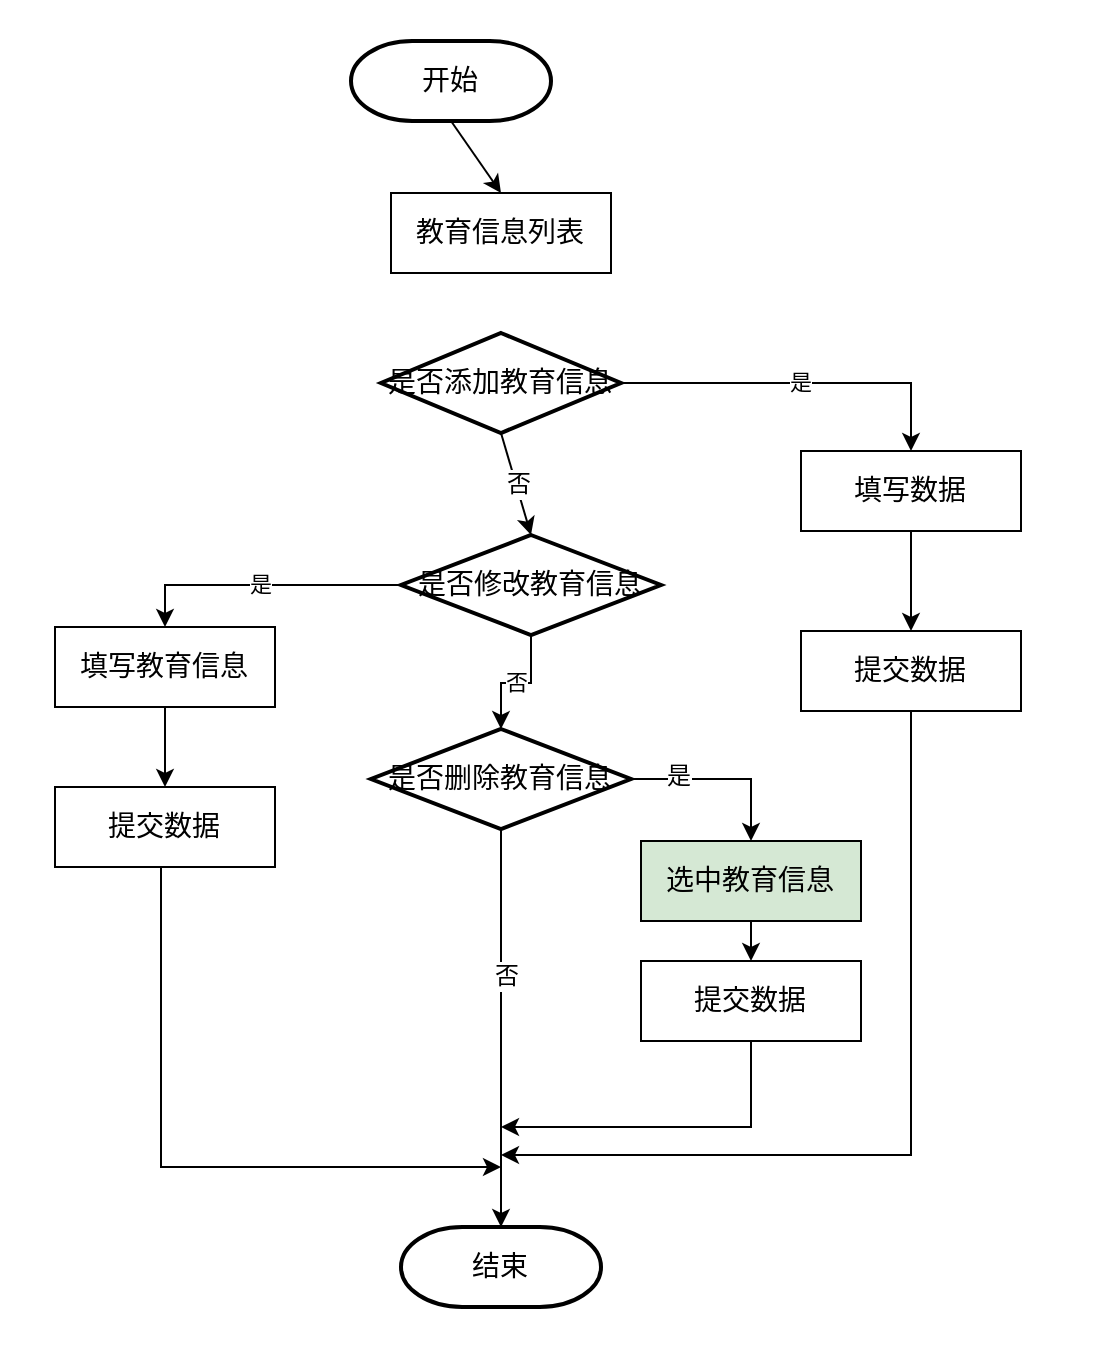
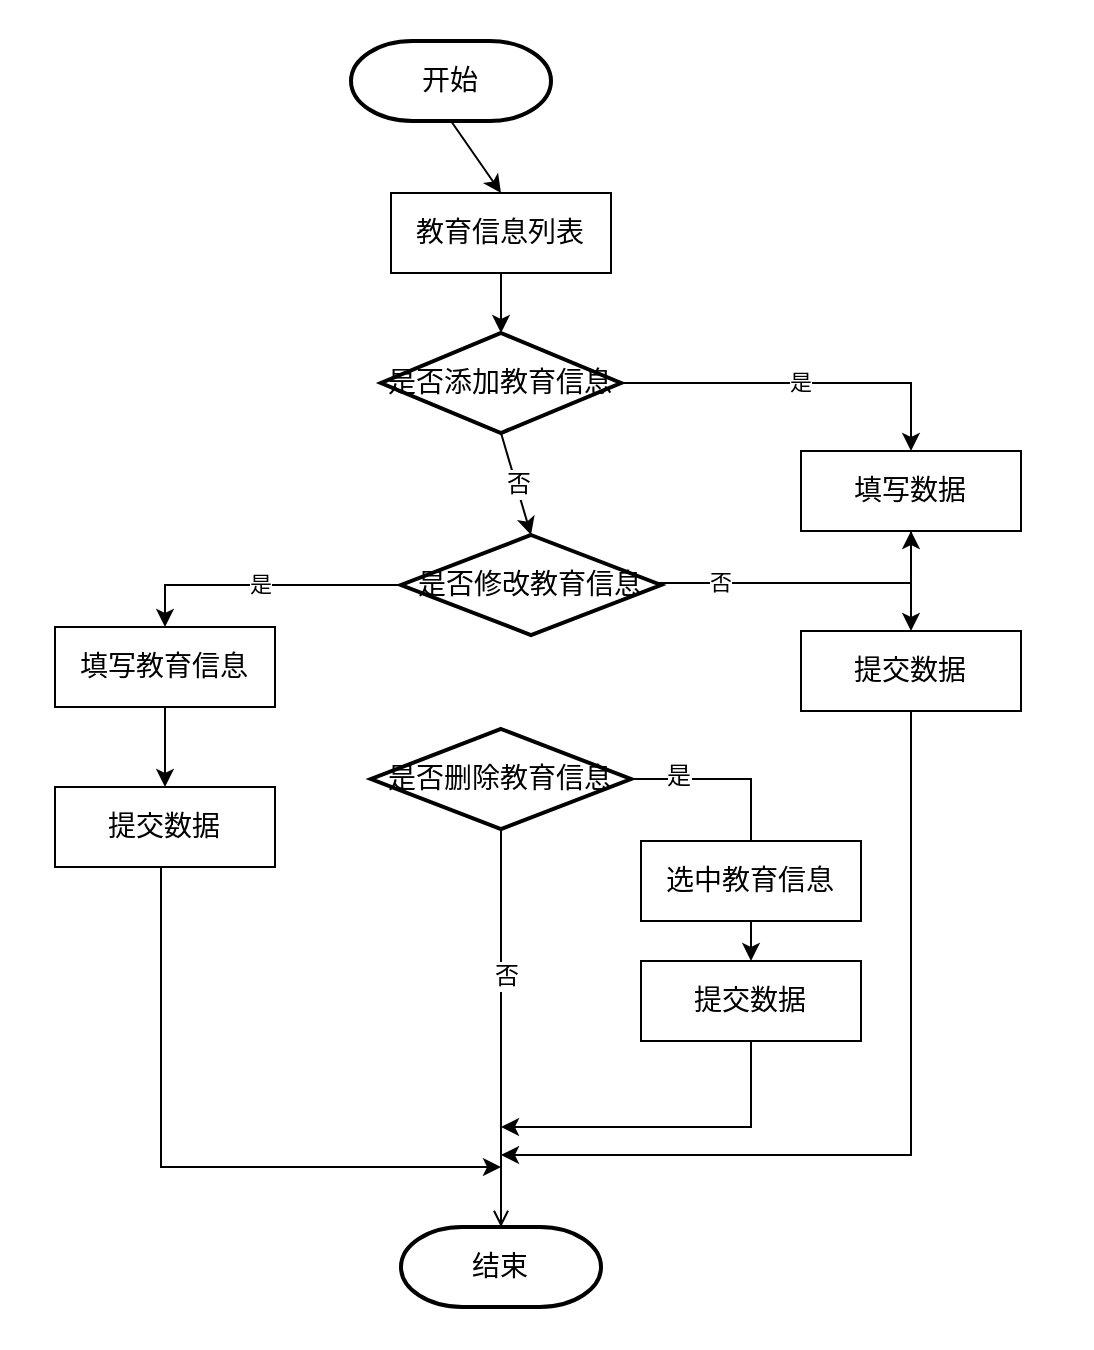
  <mxCell id="0" />
  <mxCell id="1" parent="0" />
  <mxCell id="2" style="edgeStyle=none;rounded=0;orthogonalLoop=1;jettySize=auto;html=1;exitX=0.5;exitY=1;exitDx=0;exitDy=0;exitPerimeter=0;entryX=0.5;entryY=0;entryDx=0;entryDy=0;" parent="1" source="3" target="5" edge="1"><mxGeometry relative="1" as="geometry" /></mxCell>
  <mxCell id="3" value="&lt;font style=&quot;font-size: 14px&quot;&gt;开始&lt;/font&gt;" style="strokeWidth=2;html=1;shape=mxgraph.flowchart.terminator;whiteSpace=wrap;" parent="1" vertex="1"><mxGeometry x="175" y="20" width="100" height="40" as="geometry" /></mxCell>
+ <mxCell id="4" style="edgeStyle=none;rounded=0;orthogonalLoop=1;jettySize=auto;html=1;exitX=0.5;exitY=1;exitDx=0;exitDy=0;entryX=0.5;entryY=0;entryDx=0;entryDy=0;entryPerimeter=0;" parent="1" source="5" target="9" edge="1"><mxGeometry relative="1" as="geometry" /></mxCell>
  <mxCell id="5" value="&lt;font style=&quot;font-size: 14px&quot;&gt;教育信息列表&lt;/font&gt;" style="rounded=0;whiteSpace=wrap;html=1;" parent="1" vertex="1"><mxGeometry x="195" y="96" width="110" height="40" as="geometry" /></mxCell>
  <mxCell id="6" style="edgeStyle=none;rounded=0;orthogonalLoop=1;jettySize=auto;html=1;exitX=0.5;exitY=1;exitDx=0;exitDy=0;exitPerimeter=0;entryX=0.5;entryY=0;entryDx=0;entryDy=0;entryPerimeter=0;" parent="1" source="9" target="21" edge="1"><mxGeometry relative="1" as="geometry"><mxPoint x="250" y="227" as="targetPoint" /></mxGeometry></mxCell>
  <mxCell id="7" value="否" style="text;html=1;resizable=0;points=[];align=center;verticalAlign=middle;labelBackgroundColor=#ffffff;" parent="6" vertex="1" connectable="0"><mxGeometry y="1" relative="1" as="geometry"><mxPoint as="offset" /></mxGeometry></mxCell>
  <mxCell id="8" value="是" style="edgeStyle=elbowEdgeStyle;rounded=0;orthogonalLoop=1;jettySize=auto;html=1;exitX=1;exitY=0.5;exitDx=0;exitDy=0;exitPerimeter=0;entryX=0.5;entryY=0;entryDx=0;entryDy=0;" parent="1" source="9" target="12" edge="1"><mxGeometry relative="1" as="geometry"><Array as="points"><mxPoint x="455" y="167" /></Array></mxGeometry></mxCell>
  <mxCell id="9" value="&lt;font style=&quot;font-size: 14px&quot;&gt;是否添加教育信息&lt;/font&gt;" style="strokeWidth=2;html=1;shape=mxgraph.flowchart.decision;whiteSpace=wrap;" parent="1" vertex="1"><mxGeometry x="190" y="166" width="120" height="50" as="geometry" /></mxCell>
  <mxCell id="10" value="&lt;font style=&quot;font-size: 14px&quot;&gt;结束&lt;/font&gt;" style="strokeWidth=2;html=1;shape=mxgraph.flowchart.terminator;whiteSpace=wrap;" parent="1" vertex="1"><mxGeometry x="200" y="613" width="100" height="40" as="geometry" /></mxCell>
  <mxCell id="11" style="edgeStyle=none;rounded=0;orthogonalLoop=1;jettySize=auto;html=1;exitX=0.5;exitY=1;exitDx=0;exitDy=0;entryX=0.5;entryY=0;entryDx=0;entryDy=0;" parent="1" source="12" target="14" edge="1"><mxGeometry relative="1" as="geometry" /></mxCell>
  <mxCell id="12" value="&lt;font style=&quot;font-size: 14px&quot;&gt;填写数据&lt;/font&gt;" style="rounded=0;whiteSpace=wrap;html=1;" parent="1" vertex="1"><mxGeometry x="400" y="225" width="110" height="40" as="geometry" /></mxCell>
  <mxCell id="13" style="edgeStyle=elbowEdgeStyle;rounded=0;orthogonalLoop=1;jettySize=auto;html=1;exitX=0.5;exitY=1;exitDx=0;exitDy=0;" parent="1" source="14" edge="1"><mxGeometry relative="1" as="geometry"><mxPoint x="250" y="577" as="targetPoint" /><Array as="points"><mxPoint x="455" y="447" /><mxPoint x="455" y="387" /><mxPoint x="525" y="427" /></Array></mxGeometry></mxCell>
  <mxCell id="14" value="&lt;font style=&quot;font-size: 14px&quot;&gt;提交数据&lt;/font&gt;" style="rounded=0;whiteSpace=wrap;html=1;" parent="1" vertex="1"><mxGeometry x="400" y="315" width="110" height="40" as="geometry" /></mxCell>
  <mxCell id="15" style="edgeStyle=none;rounded=0;orthogonalLoop=1;jettySize=auto;html=1;exitX=0.5;exitY=1;exitDx=0;exitDy=0;entryX=0.5;entryY=0;entryDx=0;entryDy=0;" parent="1" source="16" target="18" edge="1"><mxGeometry relative="1" as="geometry" /></mxCell>
- <mxCell id="16" value="&lt;font style=&quot;font-size: 14px&quot;&gt;选中教育信息&lt;/font&gt;" style="rounded=0;whiteSpace=wrap;html=1;fillColor=#d5e8d4;" parent="1" vertex="1"><mxGeometry x="320" y="420" width="110" height="40" as="geometry" /></mxCell>
+ <mxCell id="16" value="&lt;font style=&quot;font-size: 14px&quot;&gt;选中教育信息&lt;/font&gt;" style="rounded=0;whiteSpace=wrap;html=1;" parent="1" vertex="1"><mxGeometry x="320" y="420" width="110" height="40" as="geometry" /></mxCell>
  <mxCell id="17" style="edgeStyle=elbowEdgeStyle;rounded=0;orthogonalLoop=1;jettySize=auto;html=1;exitX=0.5;exitY=1;exitDx=0;exitDy=0;" edge="1" parent="1" source="18"><mxGeometry relative="1" as="geometry"><mxPoint x="250" y="563" as="targetPoint" /><Array as="points"><mxPoint x="375" y="543" /></Array></mxGeometry></mxCell>
  <mxCell id="18" value="&lt;font style=&quot;font-size: 14px&quot;&gt;提交数据&lt;/font&gt;" style="rounded=0;whiteSpace=wrap;html=1;" parent="1" vertex="1"><mxGeometry x="320" y="480" width="110" height="40" as="geometry" /></mxCell>
- <mxCell id="19" value="否" style="edgeStyle=elbowEdgeStyle;rounded=0;orthogonalLoop=1;jettySize=auto;html=1;exitX=0.5;exitY=1;exitDx=0;exitDy=0;exitPerimeter=0;elbow=vertical;entryX=0.5;entryY=0;entryDx=0;entryDy=0;entryPerimeter=0;" parent="1" source="21" target="26" edge="1"><mxGeometry relative="1" as="geometry"><mxPoint x="135" y="373" as="targetPoint" /></mxGeometry></mxCell>
+ <mxCell id="19" value="否" style="edgeStyle=elbowEdgeStyle;rounded=0;orthogonalLoop=1;jettySize=auto;html=1;exitX=0.5;exitY=1;exitDx=0;exitDy=0;exitPerimeter=0;elbow=vertical;" parent="1" source="21" target="12" edge="1"><mxGeometry relative="1" as="geometry"><mxPoint x="135" y="373" as="targetPoint" /></mxGeometry></mxCell>
  <mxCell id="20" value="是" style="edgeStyle=orthogonalEdgeStyle;rounded=0;orthogonalLoop=1;jettySize=auto;html=1;exitX=0;exitY=0.5;exitDx=0;exitDy=0;exitPerimeter=0;entryX=0.5;entryY=0;entryDx=0;entryDy=0;" edge="1" parent="1" source="21" target="28"><mxGeometry relative="1" as="geometry" /></mxCell>
  <mxCell id="21" value="&lt;font style=&quot;font-size: 14px&quot;&gt;是否修改教育信息&lt;/font&gt;" style="strokeWidth=2;html=1;shape=mxgraph.flowchart.decision;whiteSpace=wrap;" parent="1" vertex="1"><mxGeometry x="200" y="267" width="130" height="50" as="geometry" /></mxCell>
- <mxCell id="22" style="edgeStyle=elbowEdgeStyle;rounded=0;orthogonalLoop=1;jettySize=auto;html=1;exitX=0.5;exitY=1;exitDx=0;exitDy=0;exitPerimeter=0;entryX=0.5;entryY=0;entryDx=0;entryDy=0;entryPerimeter=0;" edge="1" parent="1" source="26" target="10"><mxGeometry relative="1" as="geometry" /></mxCell>
+ <mxCell id="22" style="edgeStyle=elbowEdgeStyle;rounded=0;orthogonalLoop=1;jettySize=auto;html=1;exitX=0.5;exitY=1;exitDx=0;exitDy=0;exitPerimeter=0;entryX=0.5;entryY=0;entryDx=0;entryDy=0;entryPerimeter=0;endArrow=open;" edge="1" parent="1" source="26" target="10"><mxGeometry relative="1" as="geometry" /></mxCell>
  <mxCell id="23" value="否" style="text;html=1;resizable=0;points=[];align=center;verticalAlign=middle;labelBackgroundColor=#ffffff;" vertex="1" connectable="0" parent="22"><mxGeometry y="27" relative="1" as="geometry"><mxPoint x="-25" y="-27" as="offset" /></mxGeometry></mxCell>
- <mxCell id="24" style="edgeStyle=elbowEdgeStyle;rounded=0;orthogonalLoop=1;jettySize=auto;elbow=vertical;html=1;exitX=1;exitY=0.5;exitDx=0;exitDy=0;exitPerimeter=0;entryX=0.5;entryY=0;entryDx=0;entryDy=0;" edge="1" parent="1" source="26" target="16"><mxGeometry relative="1" as="geometry"><Array as="points"><mxPoint x="340" y="389" /></Array></mxGeometry></mxCell>
+ <mxCell id="24" style="edgeStyle=elbowEdgeStyle;rounded=0;orthogonalLoop=1;jettySize=auto;elbow=vertical;html=1;exitX=1;exitY=0.5;exitDx=0;exitDy=0;exitPerimeter=0;entryX=0.5;entryY=0;entryDx=0;entryDy=0;endArrow=none;" edge="1" parent="1" source="26" target="16"><mxGeometry relative="1" as="geometry"><Array as="points"><mxPoint x="340" y="389" /></Array></mxGeometry></mxCell>
  <mxCell id="25" value="是" style="text;html=1;resizable=0;points=[];align=center;verticalAlign=middle;labelBackgroundColor=#ffffff;" vertex="1" connectable="0" parent="24"><mxGeometry x="-0.485" y="2" relative="1" as="geometry"><mxPoint as="offset" /></mxGeometry></mxCell>
  <mxCell id="26" value="&lt;font style=&quot;font-size: 14px&quot;&gt;是否删除教育信息&lt;/font&gt;" style="strokeWidth=2;html=1;shape=mxgraph.flowchart.decision;whiteSpace=wrap;" parent="1" vertex="1"><mxGeometry x="185" y="364" width="130" height="50" as="geometry" /></mxCell>
  <mxCell id="27" style="edgeStyle=elbowEdgeStyle;rounded=0;orthogonalLoop=1;jettySize=auto;elbow=vertical;html=1;exitX=0.5;exitY=1;exitDx=0;exitDy=0;entryX=0.5;entryY=0;entryDx=0;entryDy=0;" parent="1" source="28" target="30" edge="1"><mxGeometry relative="1" as="geometry" /></mxCell>
  <mxCell id="28" value="&lt;font style=&quot;font-size: 14px&quot;&gt;填写教育信息&lt;/font&gt;" style="rounded=0;whiteSpace=wrap;html=1;" parent="1" vertex="1"><mxGeometry x="27" y="313" width="110" height="40" as="geometry" /></mxCell>
  <mxCell id="29" style="edgeStyle=elbowEdgeStyle;rounded=0;orthogonalLoop=1;jettySize=auto;html=1;exitX=0.5;exitY=1;exitDx=0;exitDy=0;" parent="1" source="30" edge="1"><mxGeometry relative="1" as="geometry"><mxPoint x="250" y="583" as="targetPoint" /><Array as="points"><mxPoint x="80" y="513" /><mxPoint x="25" y="543" /><mxPoint x="20" y="653" /><mxPoint x="20" y="473" /></Array></mxGeometry></mxCell>
  <mxCell id="30" value="&lt;font style=&quot;font-size: 14px&quot;&gt;提交数据&lt;/font&gt;" style="rounded=0;whiteSpace=wrap;html=1;" parent="1" vertex="1"><mxGeometry x="27" y="393" width="110" height="40" as="geometry" /></mxCell>
